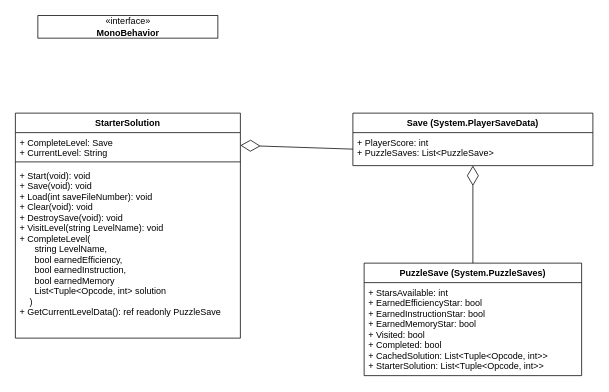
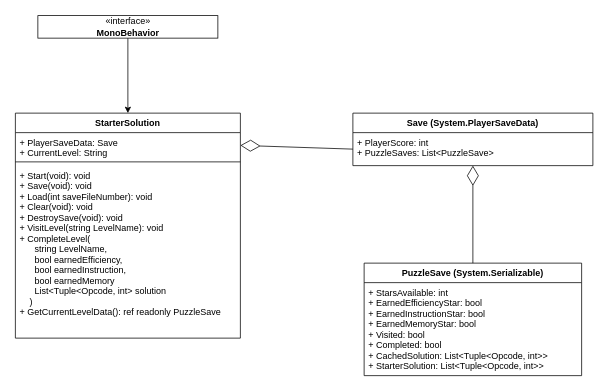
  <mxCell id="0" />
  <mxCell id="1" parent="0" />
  <mxCell id="2" value="Save (System.PlayerSaveData)" style="swimlane;fontStyle=1;align=center;verticalAlign=top;childLayout=stackLayout;horizontal=1;startSize=26;horizontalStack=0;resizeParent=1;resizeParentMax=0;resizeLast=0;collapsible=1;marginBottom=0;" vertex="1" parent="1"><mxGeometry x="470" y="150" width="320" height="70" as="geometry" /></mxCell>
  <mxCell id="3" value="+ PlayerScore: int&#10;+ PuzzleSaves: List&lt;PuzzleSave&gt; &#10;" style="text;strokeColor=none;fillColor=none;align=left;verticalAlign=top;spacingLeft=4;spacingRight=4;overflow=hidden;rotatable=0;points=[[0,0.5],[1,0.5]];portConstraint=eastwest;" vertex="1" parent="2"><mxGeometry y="26" width="320" height="44" as="geometry" /></mxCell>
- <mxCell id="4" value="PuzzleSave (System.PuzzleSaves)" style="swimlane;fontStyle=1;align=center;verticalAlign=top;childLayout=stackLayout;horizontal=1;startSize=26;horizontalStack=0;resizeParent=1;resizeParentMax=0;resizeLast=0;collapsible=1;marginBottom=0;" vertex="1" parent="1"><mxGeometry x="485" y="350" width="290" height="150" as="geometry" /></mxCell>
+ <mxCell id="4" value="PuzzleSave (System.Serializable)" style="swimlane;fontStyle=1;align=center;verticalAlign=top;childLayout=stackLayout;horizontal=1;startSize=26;horizontalStack=0;resizeParent=1;resizeParentMax=0;resizeLast=0;collapsible=1;marginBottom=0;" vertex="1" parent="1"><mxGeometry x="485" y="350" width="290" height="150" as="geometry" /></mxCell>
  <mxCell id="5" value="+ StarsAvailable: int&#10;+ EarnedEfficiencyStar: bool&#10;+ EarnedInstructionStar: bool&#10;+ EarnedMemoryStar: bool&#10;+ Visited: bool&#10;+ Completed: bool&#10;+ CachedSolution: List&lt;Tuple&lt;Opcode, int&gt;&gt;&#10;+ StarterSolution: List&lt;Tuple&lt;Opcode, int&gt;&gt;" style="text;strokeColor=none;fillColor=none;align=left;verticalAlign=top;spacingLeft=4;spacingRight=4;overflow=hidden;rotatable=0;points=[[0,0.5],[1,0.5]];portConstraint=eastwest;" vertex="1" parent="4"><mxGeometry y="26" width="290" height="124" as="geometry" /></mxCell>
  <mxCell id="6" value="" style="endArrow=diamondThin;endFill=0;endSize=24;html=1;exitX=0.5;exitY=0;exitDx=0;exitDy=0;" edge="1" parent="1" source="4" target="3"><mxGeometry width="160" relative="1" as="geometry"><mxPoint x="20" y="240" as="sourcePoint" /><mxPoint x="820" y="310" as="targetPoint" /></mxGeometry></mxCell>
  <mxCell id="7" value="StarterSolution" style="swimlane;fontStyle=1;align=center;verticalAlign=top;childLayout=stackLayout;horizontal=1;startSize=26;horizontalStack=0;resizeParent=1;resizeParentMax=0;resizeLast=0;collapsible=1;marginBottom=0;" vertex="1" parent="1"><mxGeometry x="20" y="150" width="300" height="300" as="geometry" /></mxCell>
- <mxCell id="8" value="+ CompleteLevel: Save&#10;+ CurrentLevel: String" style="text;strokeColor=none;fillColor=none;align=left;verticalAlign=top;spacingLeft=4;spacingRight=4;overflow=hidden;rotatable=0;points=[[0,0.5],[1,0.5]];portConstraint=eastwest;" vertex="1" parent="7"><mxGeometry y="26" width="300" height="34" as="geometry" /></mxCell>
+ <mxCell id="8" value="+ PlayerSaveData: Save&#10;+ CurrentLevel: String" style="text;strokeColor=none;fillColor=none;align=left;verticalAlign=top;spacingLeft=4;spacingRight=4;overflow=hidden;rotatable=0;points=[[0,0.5],[1,0.5]];portConstraint=eastwest;" vertex="1" parent="7"><mxGeometry y="26" width="300" height="34" as="geometry" /></mxCell>
  <mxCell id="9" value="" style="line;strokeWidth=1;fillColor=none;align=left;verticalAlign=middle;spacingTop=-1;spacingLeft=3;spacingRight=3;rotatable=0;labelPosition=right;points=[];portConstraint=eastwest;" vertex="1" parent="7"><mxGeometry y="60" width="300" height="10" as="geometry" /></mxCell>
  <mxCell id="10" value="+ Start(void): void&#10;+ Save(void): void&#10;+ Load(int saveFileNumber): void&#10;+ Clear(void): void&#10;+ DestroySave(void): void&#10;+ VisitLevel(string LevelName): void&#10;+ CompleteLevel(&#10;      string LevelName, &#10;      bool earnedEfficiency, &#10;      bool earnedInstruction, &#10;      bool earnedMemory&#10;      List&lt;Tuple&lt;Opcode, int&gt; solution&#10;    )&#10;+ GetCurrentLevelData(): ref readonly PuzzleSave&#10;" style="text;strokeColor=none;fillColor=none;align=left;verticalAlign=top;spacingLeft=4;spacingRight=4;overflow=hidden;rotatable=0;points=[[0,0.5],[1,0.5]];portConstraint=eastwest;" vertex="1" parent="7"><mxGeometry y="70" width="300" height="230" as="geometry" /></mxCell>
  <mxCell id="11" value="" style="endArrow=diamondThin;endFill=0;endSize=24;html=1;entryX=1;entryY=0.5;entryDx=0;entryDy=0;exitX=0;exitY=0.5;exitDx=0;exitDy=0;" edge="1" parent="1" source="3" target="8"><mxGeometry width="160" relative="1" as="geometry"><mxPoint x="20" y="510" as="sourcePoint" /><mxPoint x="180" y="510" as="targetPoint" /></mxGeometry></mxCell>
+ <mxCell id="12" style="edgeStyle=orthogonalEdgeStyle;rounded=0;orthogonalLoop=1;jettySize=auto;html=1;exitX=0.5;exitY=1;exitDx=0;exitDy=0;entryX=0.5;entryY=0;entryDx=0;entryDy=0;" edge="1" parent="1" source="13" target="7"><mxGeometry relative="1" as="geometry" /></mxCell>
  <mxCell id="13" value="«interface»&lt;br&gt;&lt;b&gt;MonoBehavior&lt;/b&gt;" style="html=1;" vertex="1" parent="1"><mxGeometry x="50" y="20" width="240" height="30" as="geometry" /></mxCell>
